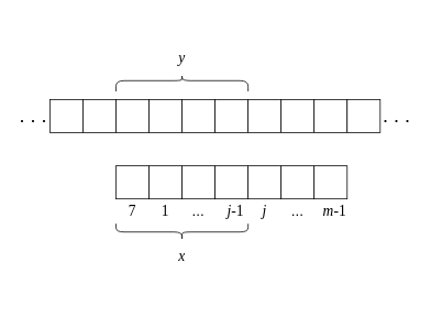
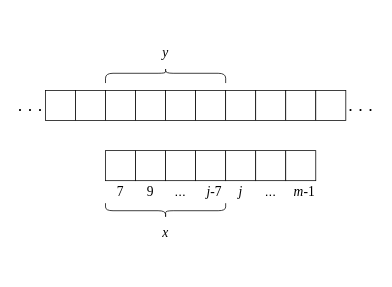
  <mxCell id="0" />
  <mxCell id="1" parent="0" />
  <mxCell id="2" value="" style="whiteSpace=wrap;html=1;aspect=fixed;" parent="1" vertex="1"><mxGeometry x="60" y="120" width="40" height="40" as="geometry" /></mxCell>
  <mxCell id="3" value="" style="whiteSpace=wrap;html=1;aspect=fixed;" parent="1" vertex="1"><mxGeometry x="100" y="120" width="40" height="40" as="geometry" /></mxCell>
  <mxCell id="4" value="" style="whiteSpace=wrap;html=1;aspect=fixed;" parent="1" vertex="1"><mxGeometry x="140" y="120" width="40" height="40" as="geometry" /></mxCell>
  <mxCell id="5" value="" style="whiteSpace=wrap;html=1;aspect=fixed;" parent="1" vertex="1"><mxGeometry x="180" y="120" width="40" height="40" as="geometry" /></mxCell>
  <mxCell id="6" value="" style="whiteSpace=wrap;html=1;aspect=fixed;" parent="1" vertex="1"><mxGeometry x="220" y="120" width="40" height="40" as="geometry" /></mxCell>
  <mxCell id="7" value="" style="whiteSpace=wrap;html=1;aspect=fixed;" parent="1" vertex="1"><mxGeometry x="260" y="120" width="40" height="40" as="geometry" /></mxCell>
  <mxCell id="8" value="" style="whiteSpace=wrap;html=1;aspect=fixed;" parent="1" vertex="1"><mxGeometry x="300" y="120" width="40" height="40" as="geometry" /></mxCell>
  <mxCell id="9" value="" style="whiteSpace=wrap;html=1;aspect=fixed;" parent="1" vertex="1"><mxGeometry x="340" y="120" width="40" height="40" as="geometry" /></mxCell>
  <mxCell id="10" value="" style="whiteSpace=wrap;html=1;aspect=fixed;" parent="1" vertex="1"><mxGeometry x="380" y="120" width="40" height="40" as="geometry" /></mxCell>
  <mxCell id="11" value="" style="whiteSpace=wrap;html=1;aspect=fixed;" parent="1" vertex="1"><mxGeometry x="420" y="120" width="40" height="40" as="geometry" /></mxCell>
  <mxCell id="12" value="" style="whiteSpace=wrap;html=1;aspect=fixed;" parent="1" vertex="1"><mxGeometry x="140" y="200" width="40" height="40" as="geometry" /></mxCell>
  <mxCell id="13" value="" style="whiteSpace=wrap;html=1;aspect=fixed;" parent="1" vertex="1"><mxGeometry x="180" y="200" width="40" height="40" as="geometry" /></mxCell>
  <mxCell id="14" value="" style="whiteSpace=wrap;html=1;aspect=fixed;" parent="1" vertex="1"><mxGeometry x="220" y="200" width="40" height="40" as="geometry" /></mxCell>
  <mxCell id="15" value="" style="whiteSpace=wrap;html=1;aspect=fixed;" parent="1" vertex="1"><mxGeometry x="260" y="200" width="40" height="40" as="geometry" /></mxCell>
  <mxCell id="16" value="" style="whiteSpace=wrap;html=1;aspect=fixed;" parent="1" vertex="1"><mxGeometry x="300" y="200" width="40" height="40" as="geometry" /></mxCell>
  <mxCell id="17" value="" style="whiteSpace=wrap;html=1;aspect=fixed;" parent="1" vertex="1"><mxGeometry x="340" y="200" width="40" height="40" as="geometry" /></mxCell>
  <mxCell id="18" value="" style="whiteSpace=wrap;html=1;aspect=fixed;" parent="1" vertex="1"><mxGeometry x="380" y="200" width="40" height="40" as="geometry" /></mxCell>
  <mxCell id="19" value="&lt;font style=&quot;font-size: 24px&quot;&gt;. . .&lt;/font&gt;" style="text;html=1;strokeColor=none;fillColor=none;align=center;verticalAlign=middle;whiteSpace=wrap;rounded=0;" parent="1" vertex="1"><mxGeometry x="20" y="130" width="40" height="20" as="geometry" /></mxCell>
  <mxCell id="20" value="&lt;font style=&quot;font-size: 24px&quot;&gt;. . .&lt;/font&gt;" style="text;html=1;strokeColor=none;fillColor=none;align=center;verticalAlign=middle;whiteSpace=wrap;rounded=0;" parent="1" vertex="1"><mxGeometry x="460" y="130" width="40" height="20" as="geometry" /></mxCell>
  <mxCell id="21" value="&lt;font face=&quot;cm&quot; style=&quot;font-size: 18px&quot;&gt;7&lt;/font&gt;" style="text;html=1;strokeColor=none;fillColor=none;align=center;verticalAlign=middle;whiteSpace=wrap;rounded=0;" parent="1" vertex="1"><mxGeometry x="150" y="250" width="20" height="10" as="geometry" /></mxCell>
- <mxCell id="22" value="&lt;font face=&quot;cm&quot; style=&quot;font-size: 18px&quot;&gt;1&lt;/font&gt;" style="text;html=1;strokeColor=none;fillColor=none;align=center;verticalAlign=middle;whiteSpace=wrap;rounded=0;" parent="1" vertex="1"><mxGeometry x="190" y="250" width="20" height="10" as="geometry" /></mxCell>
+ <mxCell id="22" value="&lt;font face=&quot;cm&quot; style=&quot;font-size: 18px&quot;&gt;9&lt;/font&gt;" style="text;html=1;strokeColor=none;fillColor=none;align=center;verticalAlign=middle;whiteSpace=wrap;rounded=0;" parent="1" vertex="1"><mxGeometry x="190" y="250" width="20" height="10" as="geometry" /></mxCell>
  <mxCell id="23" value="&lt;font style=&quot;font-size: 18px&quot;&gt;...&lt;/font&gt;" style="text;html=1;strokeColor=none;fillColor=none;align=center;verticalAlign=middle;whiteSpace=wrap;rounded=0;" parent="1" vertex="1"><mxGeometry x="230" y="250" width="20" height="10" as="geometry" /></mxCell>
  <mxCell id="24" value="&lt;font face=&quot;cm&quot; style=&quot;font-size: 18px&quot;&gt;&lt;i&gt;j&lt;/i&gt;&lt;/font&gt;" style="text;html=1;strokeColor=none;fillColor=none;align=center;verticalAlign=middle;whiteSpace=wrap;rounded=0;" parent="1" vertex="1"><mxGeometry x="310" y="250" width="20" height="10" as="geometry" /></mxCell>
  <mxCell id="25" value="&lt;font style=&quot;font-size: 18px&quot;&gt;...&lt;/font&gt;" style="text;html=1;strokeColor=none;fillColor=none;align=center;verticalAlign=middle;whiteSpace=wrap;rounded=0;" parent="1" vertex="1"><mxGeometry x="350" y="250" width="20" height="10" as="geometry" /></mxCell>
  <mxCell id="26" value="&lt;font face=&quot;cm&quot; style=&quot;font-size: 18px&quot;&gt;&lt;i&gt;m&lt;/i&gt;-1&lt;/font&gt;" style="text;html=1;strokeColor=none;fillColor=none;align=center;verticalAlign=middle;whiteSpace=wrap;rounded=0;" parent="1" vertex="1"><mxGeometry x="390" y="250" width="30" height="10" as="geometry" /></mxCell>
  <mxCell id="27" value="" style="shape=curlyBracket;whiteSpace=wrap;html=1;rounded=1;rotation=90;size=0.35;" parent="1" vertex="1"><mxGeometry x="210" y="20" width="20" height="160" as="geometry" /></mxCell>
  <mxCell id="28" value="" style="shape=curlyBracket;whiteSpace=wrap;html=1;rounded=1;rotation=90;direction=west;" parent="1" vertex="1"><mxGeometry x="210" y="200" width="20" height="160" as="geometry" /></mxCell>
  <mxCell id="29" value="&lt;font face=&quot;cm&quot; style=&quot;font-size: 18px&quot;&gt;&lt;i&gt;x&lt;/i&gt;&lt;/font&gt;" style="text;html=1;strokeColor=none;fillColor=none;align=center;verticalAlign=middle;whiteSpace=wrap;rounded=0;" parent="1" vertex="1"><mxGeometry x="200" y="300" width="40" height="20" as="geometry" /></mxCell>
  <mxCell id="30" value="&lt;font face=&quot;cm&quot; style=&quot;font-size: 18px&quot;&gt;&lt;i&gt;y&lt;/i&gt;&lt;/font&gt;" style="text;html=1;strokeColor=none;fillColor=none;align=center;verticalAlign=middle;whiteSpace=wrap;rounded=0;" parent="1" vertex="1"><mxGeometry x="200" y="60" width="40" height="20" as="geometry" /></mxCell>
- <mxCell id="31" value="&lt;font face=&quot;cm&quot; style=&quot;font-size: 18px&quot;&gt;&lt;i&gt;j&lt;/i&gt;-1&lt;/font&gt;" style="text;html=1;strokeColor=none;fillColor=none;align=center;verticalAlign=middle;whiteSpace=wrap;rounded=0;" vertex="1" parent="1"><mxGeometry x="270" y="250" width="30" height="10" as="geometry" /></mxCell>
+ <mxCell id="31" value="&lt;font face=&quot;cm&quot; style=&quot;font-size: 18px&quot;&gt;&lt;i&gt;j&lt;/i&gt;-7&lt;/font&gt;" style="text;html=1;strokeColor=none;fillColor=none;align=center;verticalAlign=middle;whiteSpace=wrap;rounded=0;" vertex="1" parent="1"><mxGeometry x="270" y="250" width="30" height="10" as="geometry" /></mxCell>
